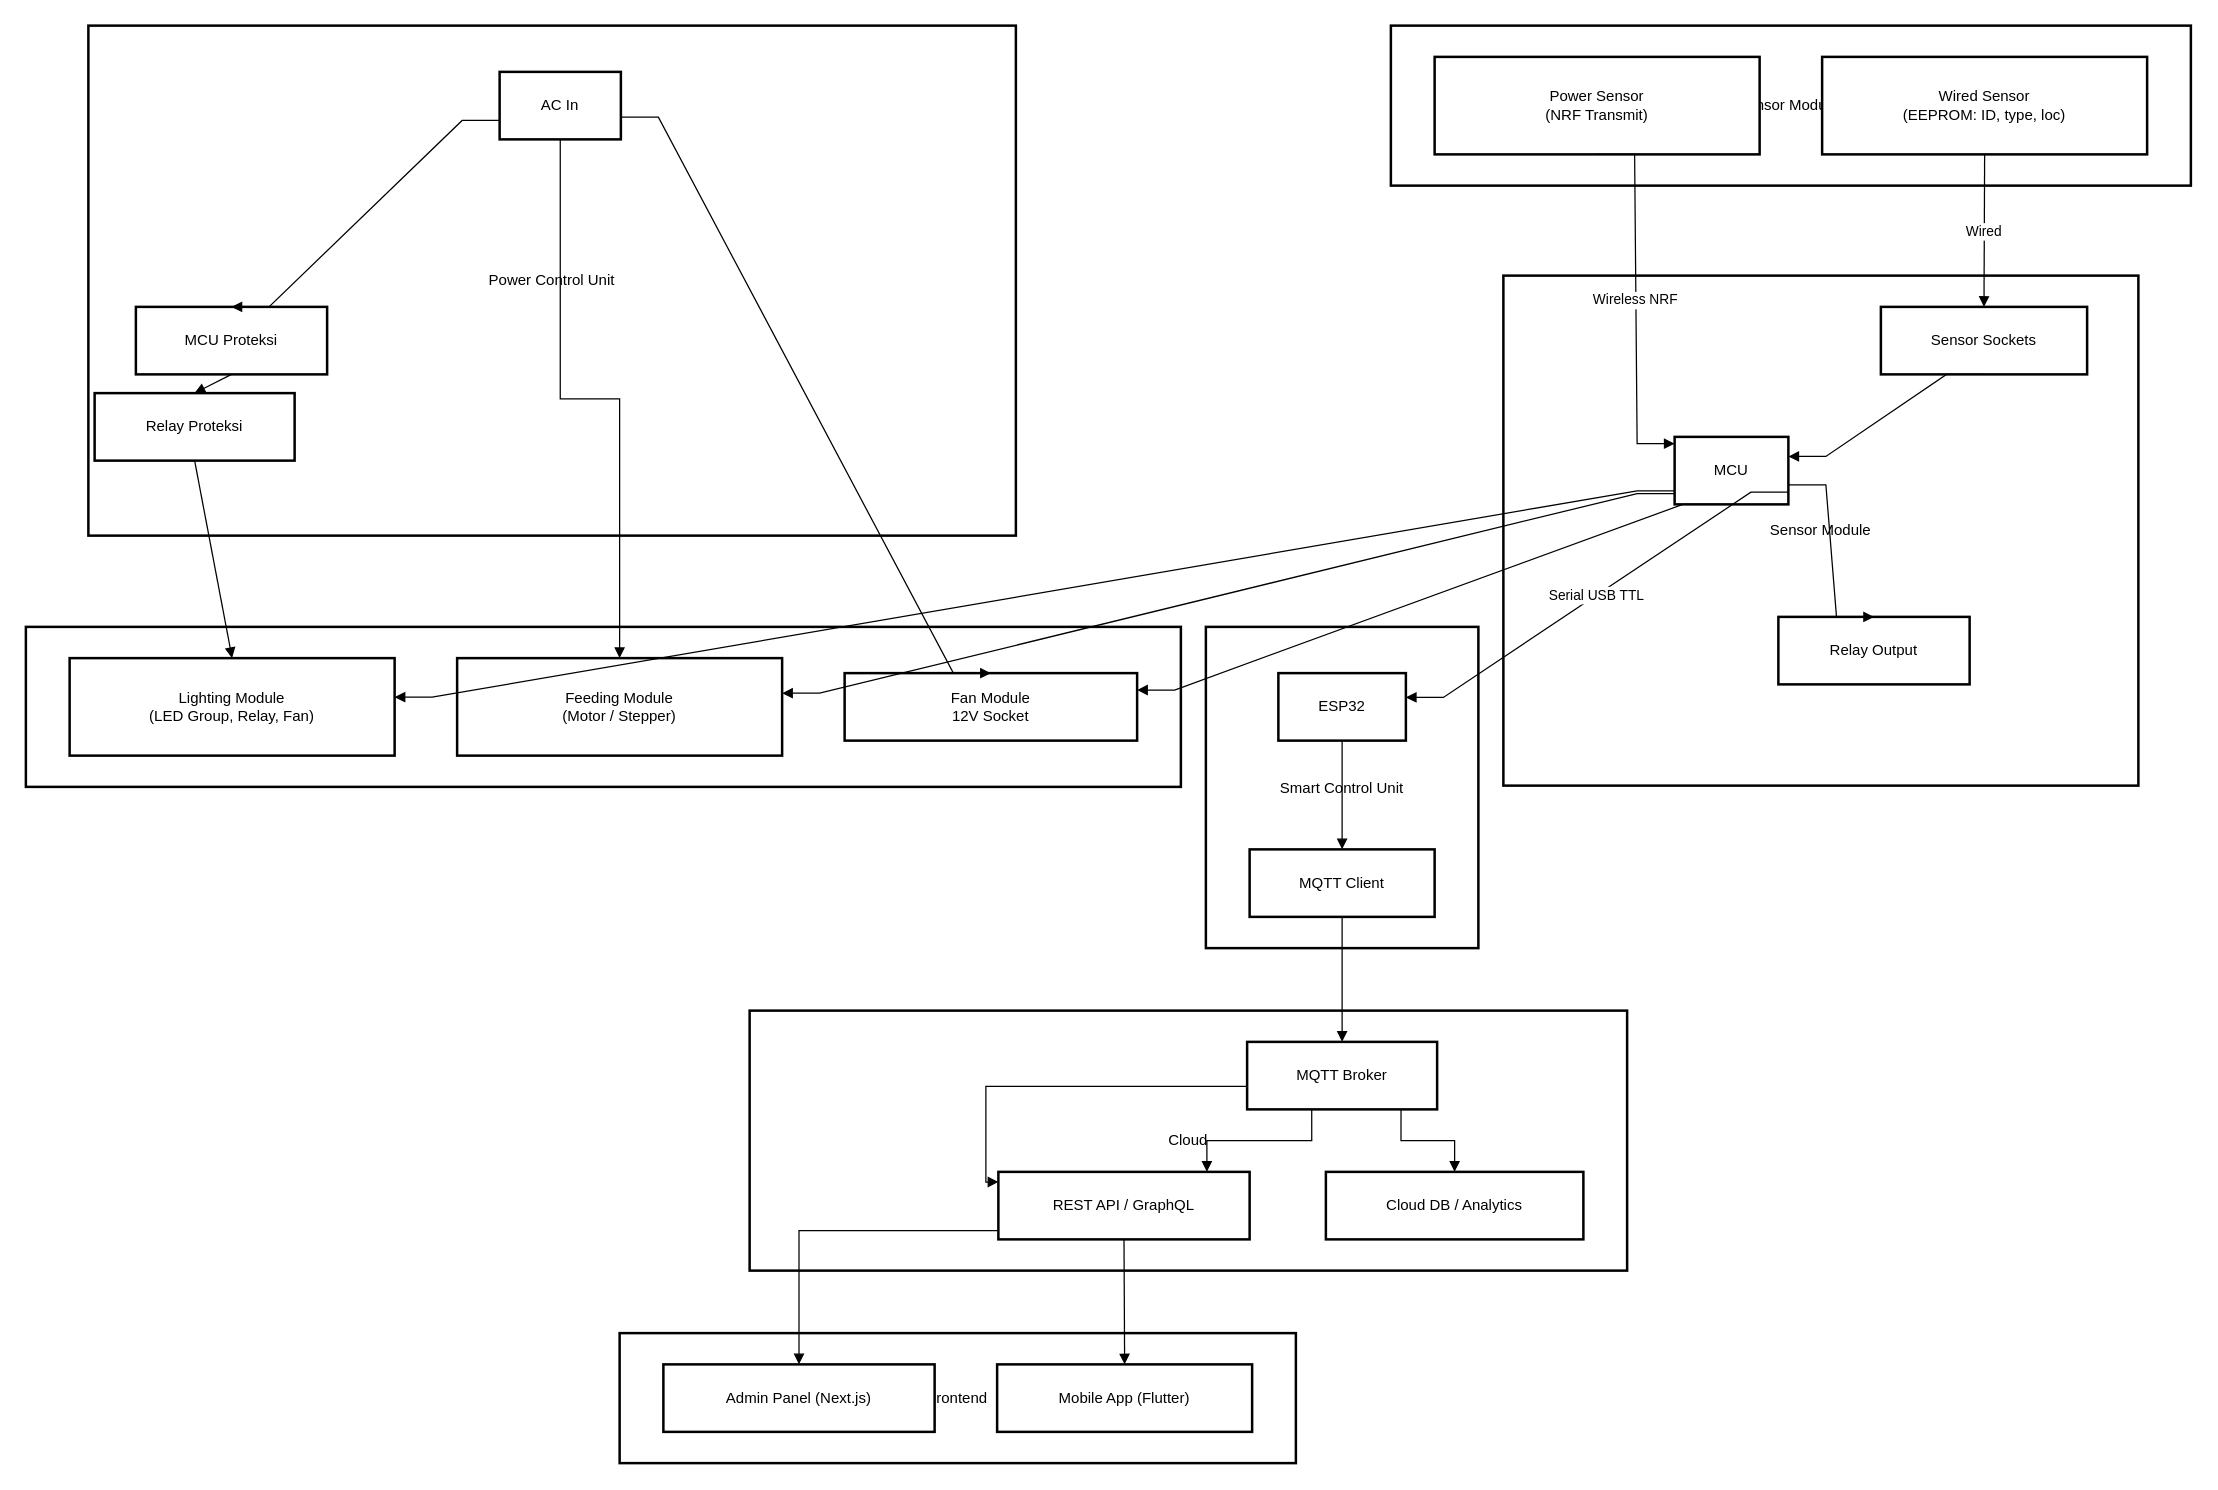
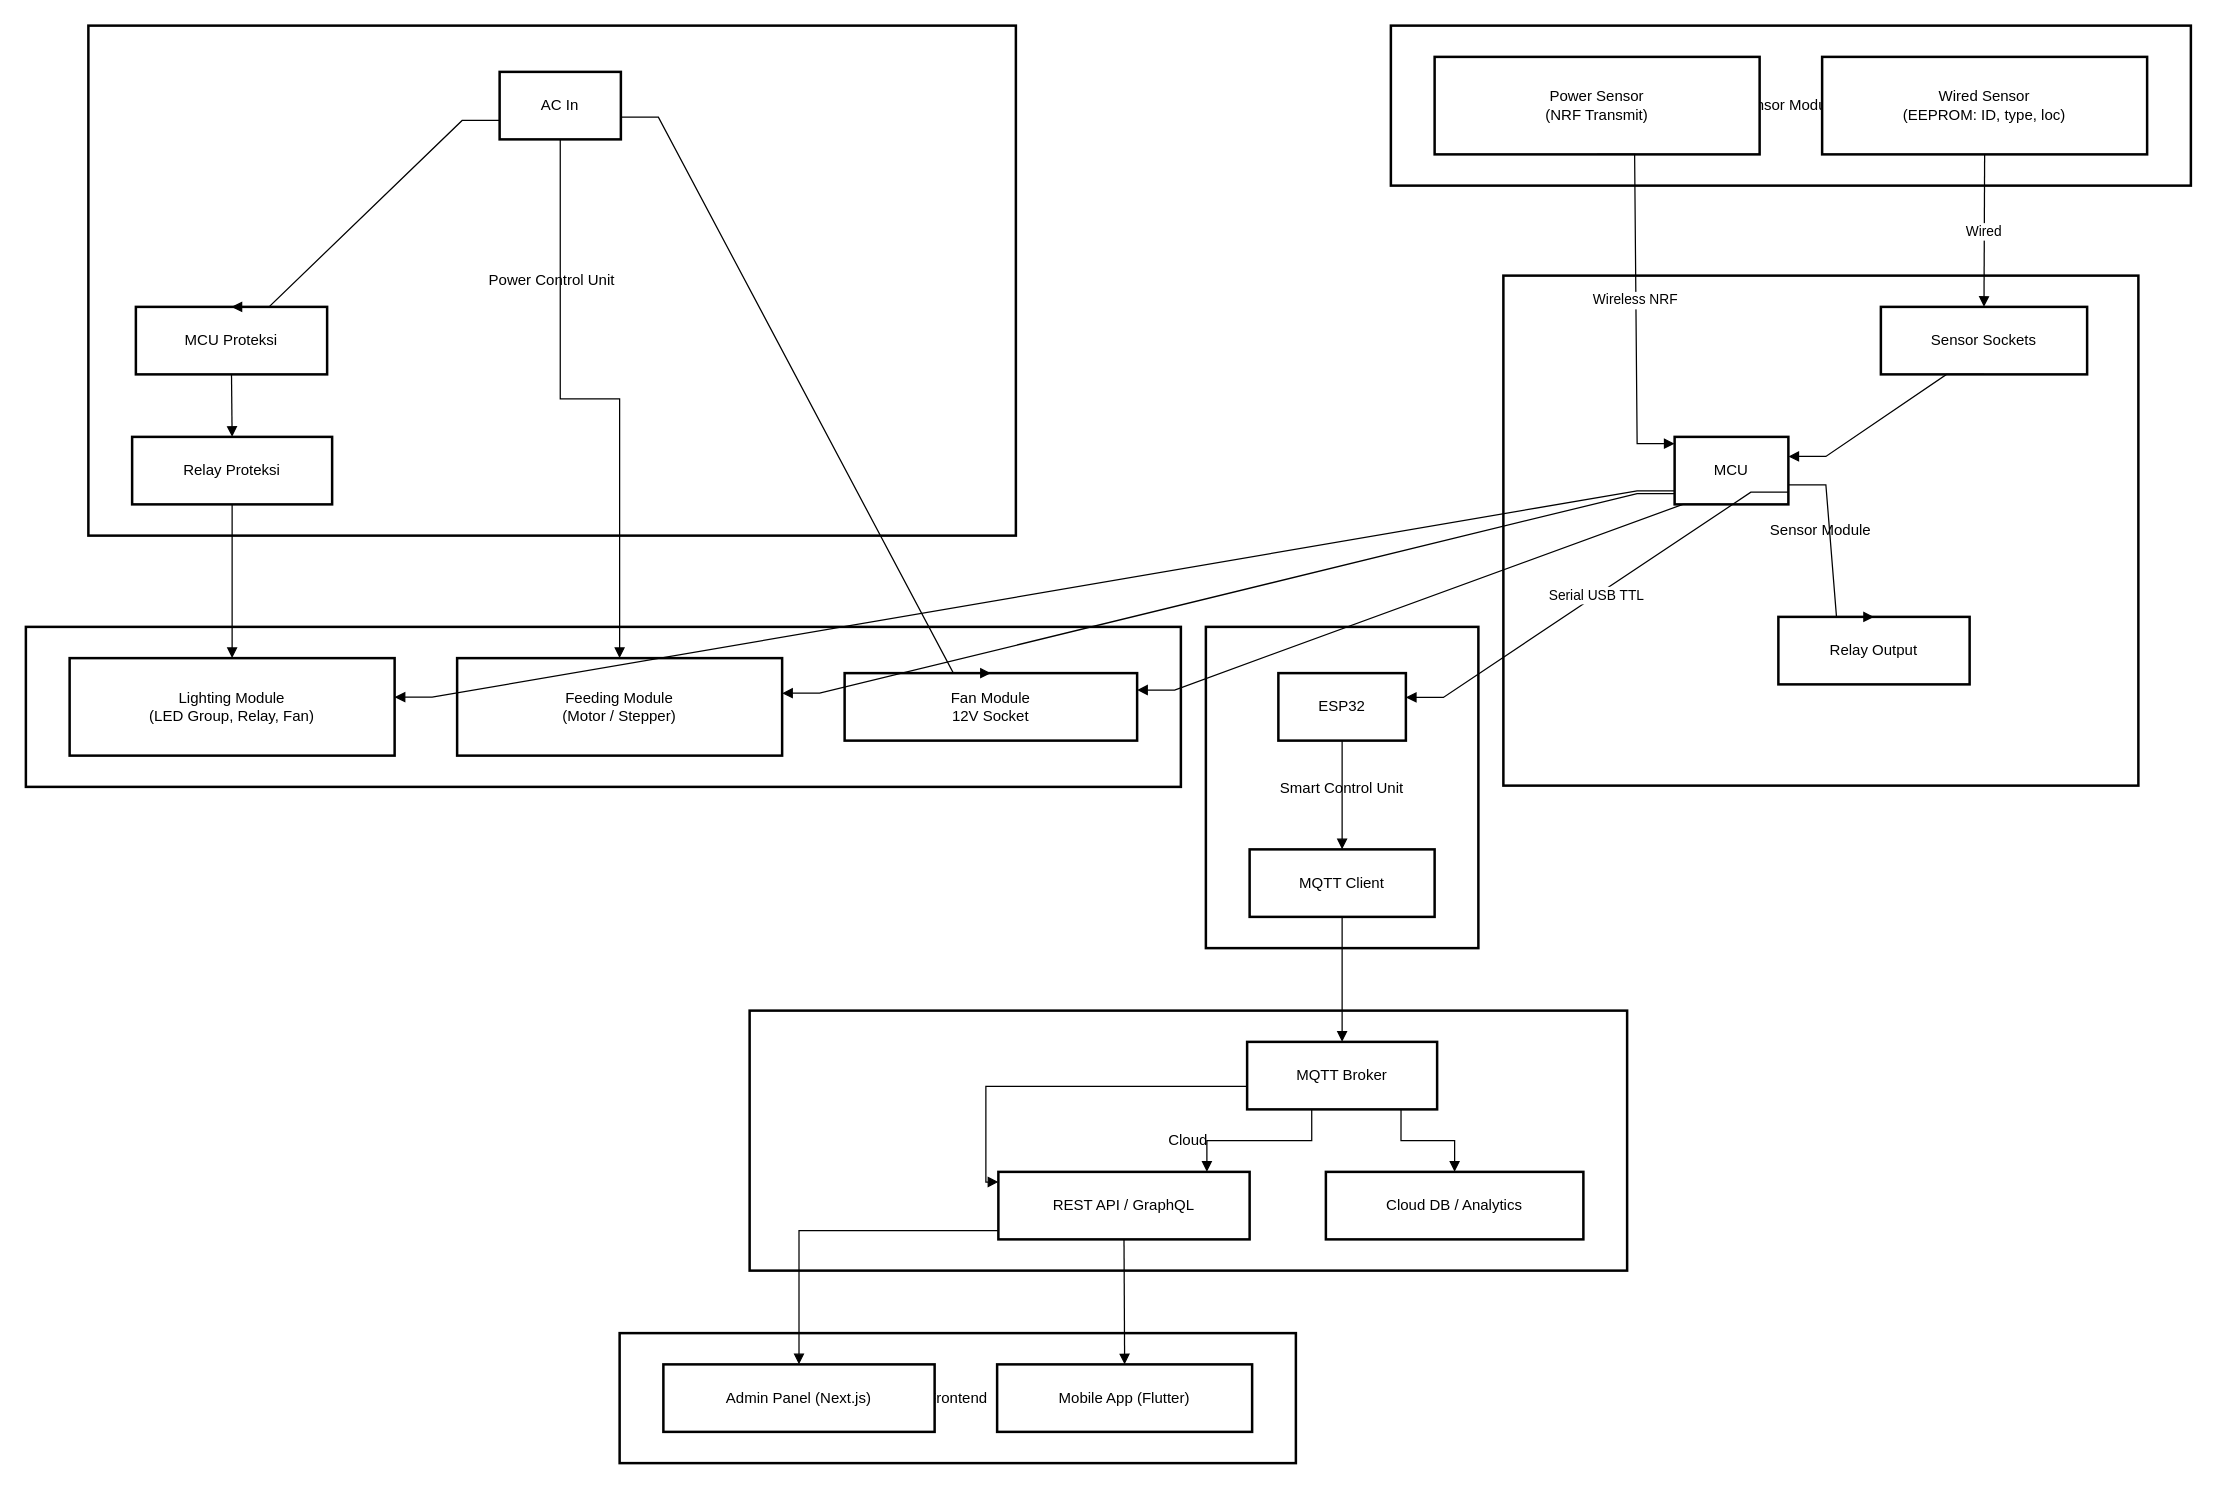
  <mxCell id="0" />
  <mxCell id="1" parent="0" />
  <mxCell id="2" value="Frontend" style="whiteSpace=wrap;strokeWidth=2;" vertex="1" parent="1"><mxGeometry x="495" y="1066" width="541" height="104" as="geometry" /></mxCell>
  <mxCell id="3" value="Cloud" style="whiteSpace=wrap;strokeWidth=2;" vertex="1" parent="1"><mxGeometry x="599" y="808" width="702" height="208" as="geometry" /></mxCell>
  <mxCell id="4" value="Actuator Modules" style="whiteSpace=wrap;strokeWidth=2;" vertex="1" parent="1"><mxGeometry x="20" y="501" width="924" height="128" as="geometry" /></mxCell>
  <mxCell id="5" value="Power Control Unit" style="whiteSpace=wrap;strokeWidth=2;" vertex="1" parent="1"><mxGeometry x="70" y="20" width="742" height="408" as="geometry" /></mxCell>
  <mxCell id="6" value="Smart Control Unit" style="whiteSpace=wrap;strokeWidth=2;" vertex="1" parent="1"><mxGeometry x="964" y="501" width="218" height="257" as="geometry" /></mxCell>
  <mxCell id="7" value="Sensor Module" style="whiteSpace=wrap;strokeWidth=2;" vertex="1" parent="1"><mxGeometry x="1202" y="220" width="508" height="408" as="geometry" /></mxCell>
  <mxCell id="8" value="Sensor Modular" style="whiteSpace=wrap;strokeWidth=2;" vertex="1" parent="1"><mxGeometry x="1112" y="20" width="640" height="128" as="geometry" /></mxCell>
  <mxCell id="9" value="Wired Sensor&#10;(EEPROM: ID, type, loc)" style="whiteSpace=wrap;strokeWidth=2;" vertex="1" parent="1"><mxGeometry x="1457" y="45" width="260" height="78" as="geometry" /></mxCell>
  <mxCell id="10" value="Power Sensor&#10;(NRF Transmit)" style="whiteSpace=wrap;strokeWidth=2;" vertex="1" parent="1"><mxGeometry x="1147" y="45" width="260" height="78" as="geometry" /></mxCell>
  <mxCell id="11" value="MCU" style="whiteSpace=wrap;strokeWidth=2;" vertex="1" parent="1"><mxGeometry x="1339" y="349" width="91" height="54" as="geometry" /></mxCell>
  <mxCell id="12" value="Relay Output" style="whiteSpace=wrap;strokeWidth=2;" vertex="1" parent="1"><mxGeometry x="1422" y="493" width="153" height="54" as="geometry" /></mxCell>
  <mxCell id="13" value="Sensor Sockets" style="whiteSpace=wrap;strokeWidth=2;" vertex="1" parent="1"><mxGeometry x="1504" y="245" width="165" height="54" as="geometry" /></mxCell>
  <mxCell id="14" value="ESP32" style="whiteSpace=wrap;strokeWidth=2;" vertex="1" parent="1"><mxGeometry x="1022" y="538" width="102" height="54" as="geometry" /></mxCell>
  <mxCell id="15" value="MQTT Client" style="whiteSpace=wrap;strokeWidth=2;" vertex="1" parent="1"><mxGeometry x="999" y="679" width="148" height="54" as="geometry" /></mxCell>
  <mxCell id="16" value="AC In" style="whiteSpace=wrap;strokeWidth=2;" vertex="1" parent="1"><mxGeometry x="399" y="57" width="97" height="54" as="geometry" /></mxCell>
  <mxCell id="17" value="MCU Proteksi" style="whiteSpace=wrap;strokeWidth=2;" vertex="1" parent="1"><mxGeometry x="108" y="245" width="153" height="54" as="geometry" /></mxCell>
- <mxCell id="18" value="Relay Proteksi" style="whiteSpace=wrap;strokeWidth=2;" vertex="1" parent="1"><mxGeometry x="75" y="314" width="160" height="54" as="geometry" /></mxCell>
+ <mxCell id="18" value="Relay Proteksi" style="whiteSpace=wrap;strokeWidth=2;" vertex="1" parent="1"><mxGeometry x="105" y="349" width="160" height="54" as="geometry" /></mxCell>
  <mxCell id="19" value="Lighting Module&#10;(LED Group, Relay, Fan)" style="whiteSpace=wrap;strokeWidth=2;" vertex="1" parent="1"><mxGeometry x="55" y="526" width="260" height="78" as="geometry" /></mxCell>
  <mxCell id="20" value="Feeding Module&#10;(Motor / Stepper)" style="whiteSpace=wrap;strokeWidth=2;" vertex="1" parent="1"><mxGeometry x="365" y="526" width="260" height="78" as="geometry" /></mxCell>
  <mxCell id="21" value="Fan Module&#10;12V Socket" style="whiteSpace=wrap;strokeWidth=2;" vertex="1" parent="1"><mxGeometry x="675" y="538" width="234" height="54" as="geometry" /></mxCell>
  <mxCell id="22" value="MQTT Broker" style="whiteSpace=wrap;strokeWidth=2;" vertex="1" parent="1"><mxGeometry x="997" y="833" width="152" height="54" as="geometry" /></mxCell>
  <mxCell id="23" value="REST API / GraphQL" style="whiteSpace=wrap;strokeWidth=2;" vertex="1" parent="1"><mxGeometry x="798" y="937" width="201" height="54" as="geometry" /></mxCell>
  <mxCell id="24" value="Cloud DB / Analytics" style="whiteSpace=wrap;strokeWidth=2;" vertex="1" parent="1"><mxGeometry x="1060" y="937" width="206" height="54" as="geometry" /></mxCell>
  <mxCell id="25" value="Admin Panel (Next.js)" style="whiteSpace=wrap;strokeWidth=2;" vertex="1" parent="1"><mxGeometry x="530" y="1091" width="217" height="54" as="geometry" /></mxCell>
  <mxCell id="26" value="Mobile App (Flutter)" style="whiteSpace=wrap;strokeWidth=2;" vertex="1" parent="1"><mxGeometry x="797" y="1091" width="204" height="54" as="geometry" /></mxCell>
  <mxCell id="27" value="Wired" style="curved=1;startArrow=none;endArrow=block;exitX=0.5;exitY=1;entryX=0.5;entryY=0.01;rounded=0;" edge="1" parent="1" source="9" target="13"><mxGeometry relative="1" as="geometry"><Array as="points" /></mxGeometry></mxCell>
  <mxCell id="28" value="Wireless NRF" style="startArrow=none;endArrow=block;exitX=0.5;exitY=1;entryX=0;entryY=0.1;rounded=0;edgeStyle=entityRelationEdgeStyle;" edge="1" parent="1" source="10" target="11"><mxGeometry relative="1" as="geometry" /></mxCell>
  <mxCell id="29" value="" style="startArrow=none;endArrow=block;exitX=0.5;exitY=1.01;entryX=1;entryY=0.29;rounded=0;edgeStyle=entityRelationEdgeStyle;" edge="1" parent="1" source="13" target="11"><mxGeometry relative="1" as="geometry" /></mxCell>
  <mxCell id="30" value="" style="startArrow=none;endArrow=block;exitX=1;exitY=0.71;entryX=0.5;entryY=0;rounded=0;edgeStyle=entityRelationEdgeStyle;" edge="1" parent="1" source="11" target="12"><mxGeometry relative="1" as="geometry" /></mxCell>
  <mxCell id="31" value="Serial USB TTL" style="startArrow=none;endArrow=block;exitX=1;exitY=0.82;entryX=1;entryY=0.36;rounded=0;edgeStyle=entityRelationEdgeStyle;" edge="1" parent="1" source="11" target="14"><mxGeometry relative="1" as="geometry" /></mxCell>
  <mxCell id="32" value="" style="curved=1;startArrow=none;endArrow=block;exitX=0.5;exitY=1;entryX=0.5;entryY=0;rounded=0;" edge="1" parent="1" source="14" target="15"><mxGeometry relative="1" as="geometry"><Array as="points" /></mxGeometry></mxCell>
  <mxCell id="33" value="" style="curved=1;startArrow=none;endArrow=block;exitX=0.5;exitY=1;entryX=0.5;entryY=0;rounded=0;" edge="1" parent="1" source="15" target="22"><mxGeometry relative="1" as="geometry"><Array as="points" /></mxGeometry></mxCell>
  <mxCell id="34" value="" style="startArrow=none;endArrow=block;exitX=0;exitY=0.66;entryX=0;entryY=0.15;rounded=0;edgeStyle=orthogonalEdgeStyle;" edge="1" parent="1" source="22" target="23"><mxGeometry relative="1" as="geometry" /></mxCell>
  <mxCell id="35" value="" style="startArrow=none;endArrow=block;exitX=0;exitY=0.87;entryX=0.5;entryY=0;rounded=0;edgeStyle=orthogonalEdgeStyle;" edge="1" parent="1" source="23" target="25"><mxGeometry relative="1" as="geometry" /></mxCell>
  <mxCell id="36" value="" style="startArrow=none;endArrow=block;exitX=0.34;exitY=1;entryX=0.83;entryY=0;rounded=0;edgeStyle=orthogonalEdgeStyle;" edge="1" parent="1" source="22" target="23"><mxGeometry relative="1" as="geometry" /></mxCell>
  <mxCell id="37" value="" style="curved=1;startArrow=none;endArrow=block;exitX=0.5;exitY=1;entryX=0.5;entryY=0;rounded=0;" edge="1" parent="1" source="23" target="26"><mxGeometry relative="1" as="geometry"><Array as="points" /></mxGeometry></mxCell>
  <mxCell id="38" value="" style="startArrow=none;endArrow=block;exitX=0.81;exitY=1;entryX=0.5;entryY=0;rounded=0;edgeStyle=orthogonalEdgeStyle;" edge="1" parent="1" source="22" target="24"><mxGeometry relative="1" as="geometry" /></mxCell>
  <mxCell id="39" value="" style="startArrow=none;endArrow=block;exitX=0;exitY=0.8;entryX=1;entryY=0.4;rounded=0;edgeStyle=entityRelationEdgeStyle;" edge="1" parent="1" source="11" target="19"><mxGeometry relative="1" as="geometry" /></mxCell>
  <mxCell id="40" value="" style="startArrow=none;endArrow=block;exitX=0;exitY=0.84;entryX=1;entryY=0.36;rounded=0;edgeStyle=entityRelationEdgeStyle;" edge="1" parent="1" source="11" target="20"><mxGeometry relative="1" as="geometry" /></mxCell>
  <mxCell id="41" value="" style="startArrow=none;endArrow=block;exitX=0.4;exitY=1.01;entryX=1;entryY=0.25;rounded=0;edgeStyle=entityRelationEdgeStyle;" edge="1" parent="1" source="11" target="21"><mxGeometry relative="1" as="geometry" /></mxCell>
  <mxCell id="42" value="" style="startArrow=none;endArrow=block;exitX=0;exitY=0.72;entryX=0.5;entryY=0.01;rounded=0;edgeStyle=entityRelationEdgeStyle;" edge="1" parent="1" source="16" target="17"><mxGeometry relative="1" as="geometry" /></mxCell>
  <mxCell id="43" value="" style="curved=1;startArrow=none;endArrow=block;exitX=0.5;exitY=1.01;entryX=0.5;entryY=0.01;rounded=0;" edge="1" parent="1" source="17" target="18"><mxGeometry relative="1" as="geometry"><Array as="points" /></mxGeometry></mxCell>
  <mxCell id="44" value="" style="curved=1;startArrow=none;endArrow=block;exitX=0.5;exitY=1.01;entryX=0.5;entryY=0;rounded=0;" edge="1" parent="1" source="18" target="19"><mxGeometry relative="1" as="geometry"><Array as="points" /></mxGeometry></mxCell>
  <mxCell id="45" value="" style="startArrow=none;endArrow=block;exitX=0.5;exitY=1;entryX=0.5;entryY=0;rounded=0;exitDx=0;exitDy=0;edgeStyle=orthogonalEdgeStyle;" edge="1" parent="1" source="16" target="20"><mxGeometry relative="1" as="geometry" /></mxCell>
  <mxCell id="46" value="" style="startArrow=none;endArrow=block;exitX=1;exitY=0.67;entryX=0.5;entryY=0;rounded=0;edgeStyle=entityRelationEdgeStyle;" edge="1" parent="1" source="16" target="21"><mxGeometry relative="1" as="geometry" /></mxCell>
